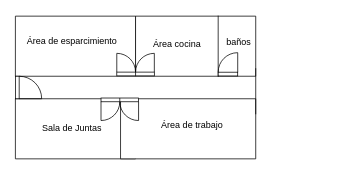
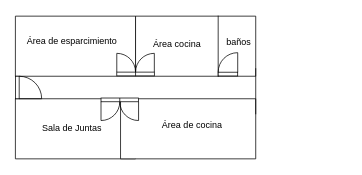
  <mxCell id="0" />
  <mxCell id="1" parent="0" />
  <mxCell id="2" value="" style="verticalLabelPosition=bottom;verticalAlign=top;html=1;shape=mxgraph.basic.rect;fillColor2=none;strokeWidth=1;size=20;indent=5;" vertex="1" parent="1"><mxGeometry x="20" y="21" width="160" height="80" as="geometry" /></mxCell>
  <mxCell id="3" value="" style="verticalLabelPosition=bottom;verticalAlign=top;html=1;shape=mxgraph.basic.rect;fillColor2=none;strokeWidth=1;size=20;indent=5;" vertex="1" parent="1"><mxGeometry x="20" y="131" width="160" height="80" as="geometry" /></mxCell>
  <mxCell id="4" value="" style="verticalLabelPosition=bottom;verticalAlign=top;html=1;shape=mxgraph.basic.rect;fillColor2=none;strokeWidth=1;size=20;indent=5;" vertex="1" parent="1"><mxGeometry x="180" y="21" width="160" height="80" as="geometry" /></mxCell>
  <mxCell id="5" value="" style="verticalLabelPosition=bottom;verticalAlign=top;html=1;shape=mxgraph.basic.rect;fillColor2=none;strokeWidth=1;size=20;indent=5;" vertex="1" parent="1"><mxGeometry x="160" y="131" width="180" height="80" as="geometry" /></mxCell>
  <mxCell id="6" value="" style="shape=partialRectangle;whiteSpace=wrap;html=1;right=0;top=0;bottom=0;fillColor=none;routingCenterX=-0.5;" vertex="1" parent="1"><mxGeometry x="340" y="91" width="120" height="60" as="geometry" /></mxCell>
  <mxCell id="7" value="" style="shape=partialRectangle;whiteSpace=wrap;html=1;right=0;top=0;bottom=0;fillColor=none;routingCenterX=-0.5;" vertex="1" parent="1"><mxGeometry x="290" y="21" width="120" height="80" as="geometry" /></mxCell>
  <mxCell id="8" value="baños" style="text;html=1;resizable=0;autosize=1;align=center;verticalAlign=middle;points=[];fillColor=none;strokeColor=none;rounded=0;" vertex="1" parent="1"><mxGeometry x="287" y="41" width="60" height="30" as="geometry" /></mxCell>
  <mxCell id="9" value="Área cocina" style="text;html=1;resizable=0;autosize=1;align=center;verticalAlign=middle;points=[];fillColor=none;strokeColor=none;rounded=0;" vertex="1" parent="1"><mxGeometry x="190" y="44" width="90" height="30" as="geometry" /></mxCell>
- <mxCell id="10" value="Área de trabajo" style="text;html=1;resizable=0;autosize=1;align=center;verticalAlign=middle;points=[];fillColor=none;strokeColor=none;rounded=0;" vertex="1" parent="1"><mxGeometry x="200" y="151" width="110" height="30" as="geometry" /></mxCell>
+ <mxCell id="10" value="Área de cocina" style="text;html=1;resizable=0;autosize=1;align=center;verticalAlign=middle;points=[];fillColor=none;strokeColor=none;rounded=0;" vertex="1" parent="1"><mxGeometry x="200" y="151" width="110" height="30" as="geometry" /></mxCell>
  <mxCell id="11" value="Sala de Juntas" style="text;html=1;resizable=0;autosize=1;align=center;verticalAlign=middle;points=[];fillColor=none;strokeColor=none;rounded=0;" vertex="1" parent="1"><mxGeometry x="45" y="156" width="100" height="30" as="geometry" /></mxCell>
  <mxCell id="12" value="Área de esparcimiento" style="text;html=1;resizable=0;autosize=1;align=center;verticalAlign=middle;points=[];fillColor=none;strokeColor=none;rounded=0;" vertex="1" parent="1"><mxGeometry x="25" y="40" width="140" height="30" as="geometry" /></mxCell>
  <mxCell id="13" value="" style="verticalLabelPosition=bottom;html=1;verticalAlign=top;align=center;shape=mxgraph.floorplan.doorUneven;dx=0.5;" vertex="1" parent="1"><mxGeometry x="134" y="130" width="50" height="80" as="geometry" /></mxCell>
  <mxCell id="14" value="" style="verticalLabelPosition=bottom;html=1;verticalAlign=top;align=center;shape=mxgraph.floorplan.doorUneven;dx=0.5;direction=west;" vertex="1" parent="1"><mxGeometry x="155" y="20.5" width="50" height="80" as="geometry" /></mxCell>
  <mxCell id="15" value="" style="verticalLabelPosition=bottom;html=1;verticalAlign=top;align=center;shape=mxgraph.floorplan.doorLeft;aspect=fixed;direction=west;" vertex="1" parent="1"><mxGeometry x="290" y="73" width="26" height="27.63" as="geometry" /></mxCell>
  <mxCell id="16" value="" style="verticalLabelPosition=bottom;html=1;verticalAlign=top;align=center;shape=mxgraph.floorplan.doorLeft;aspect=fixed;direction=north;" vertex="1" parent="1"><mxGeometry x="20" y="101" width="31.87" height="30" as="geometry" /></mxCell>
